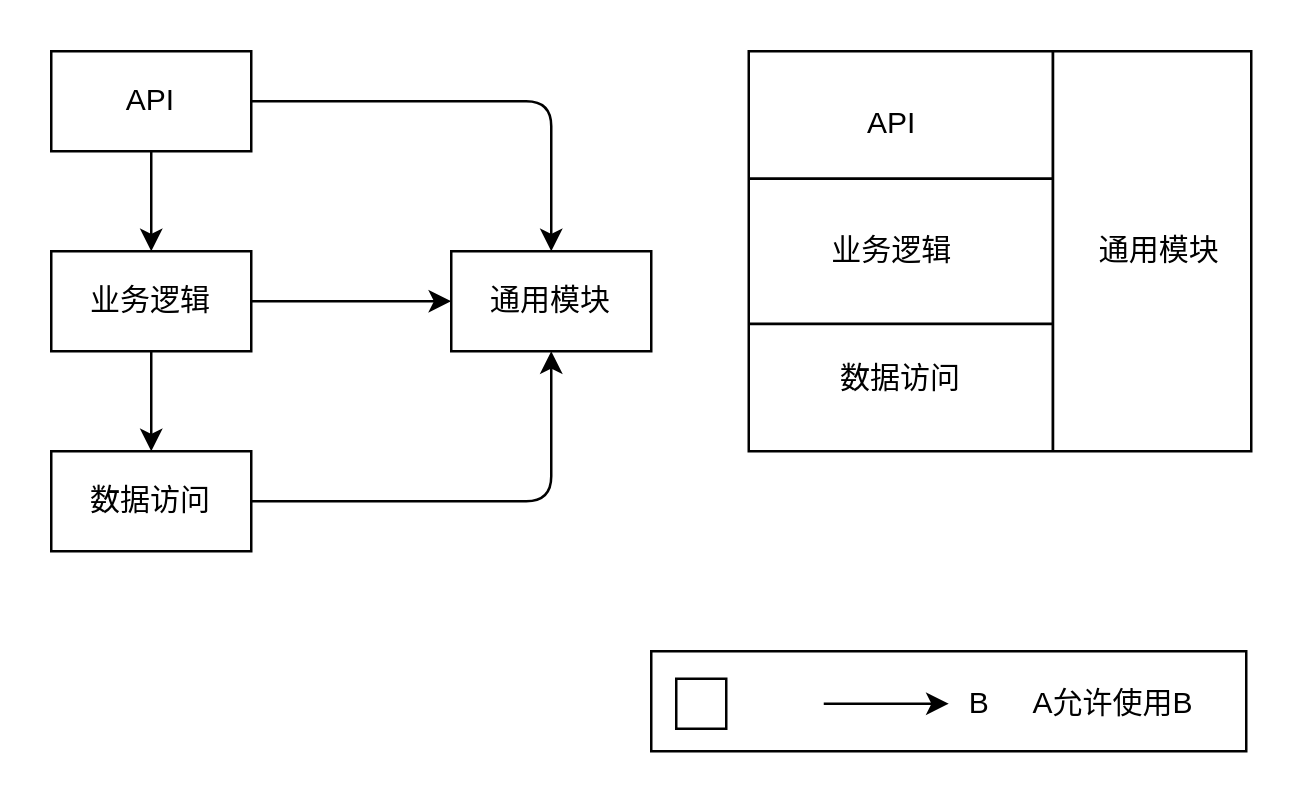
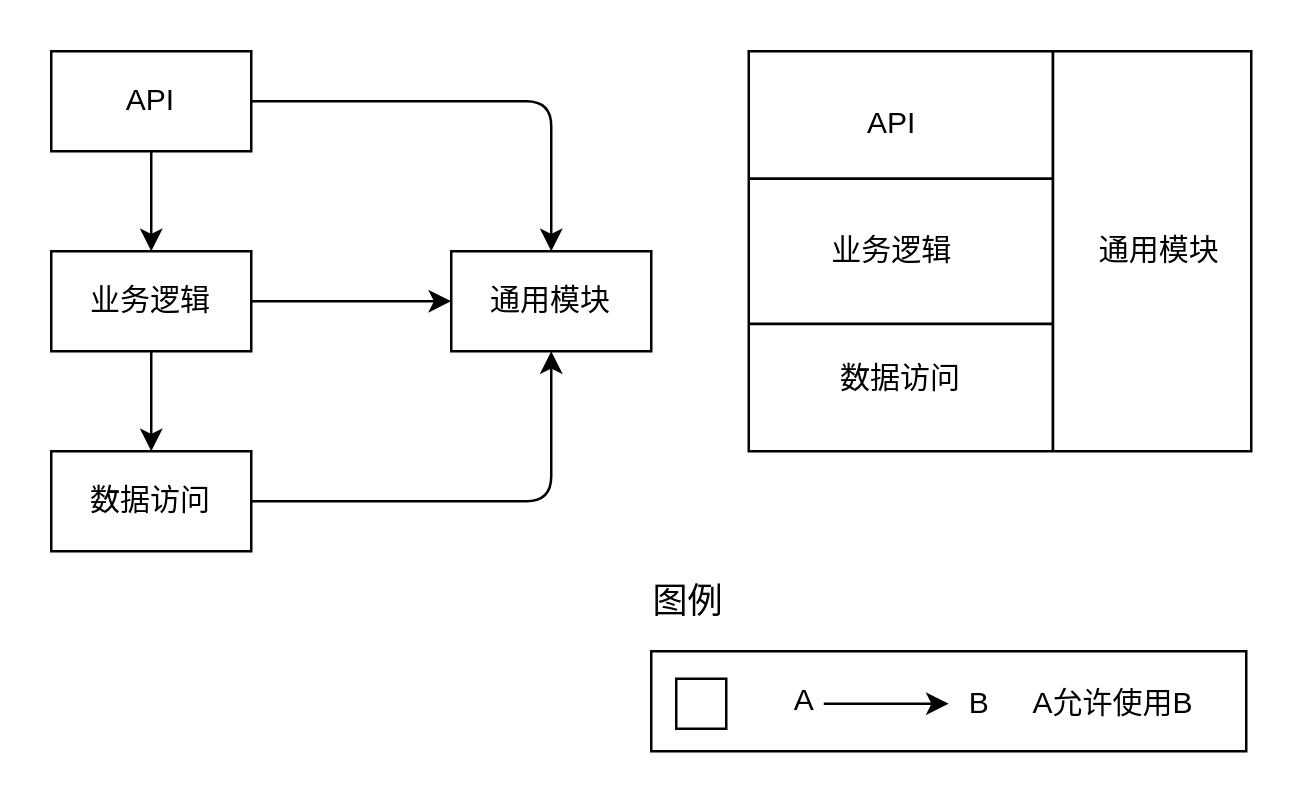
  <mxCell id="0" />
  <mxCell id="1" parent="0" />
  <mxCell id="2" value="" style="edgeStyle=orthogonalEdgeStyle;rounded=0;orthogonalLoop=1;jettySize=auto;html=1;" parent="1" source="3" target="6" edge="1"><mxGeometry relative="1" as="geometry" /></mxCell>
  <mxCell id="3" value="API" style="rounded=0;whiteSpace=wrap;html=1;" parent="1" vertex="1"><mxGeometry x="20" width="80" height="40" as="geometry" y="20" /></mxCell>
  <mxCell id="4" value="" style="edgeStyle=orthogonalEdgeStyle;rounded=0;orthogonalLoop=1;jettySize=auto;html=1;" parent="1" source="6" target="7" edge="1"><mxGeometry relative="1" as="geometry" /></mxCell>
  <mxCell id="5" value="" style="edgeStyle=orthogonalEdgeStyle;rounded=0;orthogonalLoop=1;jettySize=auto;html=1;" parent="1" source="6" target="8" edge="1"><mxGeometry relative="1" as="geometry" /></mxCell>
  <mxCell id="6" value="业务逻辑" style="rounded=0;whiteSpace=wrap;html=1;" parent="1" vertex="1"><mxGeometry x="20" y="100" width="80" height="40" as="geometry" /></mxCell>
  <mxCell id="7" value="数据访问" style="rounded=0;whiteSpace=wrap;html=1;" parent="1" vertex="1"><mxGeometry x="20" y="180" width="80" height="40" as="geometry" /></mxCell>
  <mxCell id="8" value="通用模块" style="rounded=0;whiteSpace=wrap;html=1;" parent="1" vertex="1"><mxGeometry x="180" y="100" width="80" height="40" as="geometry" /></mxCell>
  <mxCell id="9" value="" style="edgeStyle=segmentEdgeStyle;endArrow=classic;html=1;exitX=1;exitY=0.5;exitDx=0;exitDy=0;entryX=0.5;entryY=0;entryDx=0;entryDy=0;" parent="1" source="3" target="8" edge="1"><mxGeometry width="50" height="50" relative="1" as="geometry"><mxPoint x="110" y="70" as="sourcePoint" /><mxPoint x="160" as="targetPoint" y="20" /></mxGeometry></mxCell>
  <mxCell id="10" value="" style="edgeStyle=segmentEdgeStyle;endArrow=classic;html=1;exitX=1;exitY=0.5;exitDx=0;exitDy=0;entryX=0.5;entryY=1;entryDx=0;entryDy=0;" parent="1" source="7" target="8" edge="1"><mxGeometry width="50" height="50" relative="1" as="geometry"><mxPoint x="120" y="220" as="sourcePoint" /><mxPoint x="170" y="170" as="targetPoint" /></mxGeometry></mxCell>
  <mxCell id="11" value="" style="group" parent="1" vertex="1" connectable="0"><mxGeometry x="299" width="201" height="160" as="geometry" y="20" /></mxCell>
  <mxCell id="12" value="" style="rounded=0;whiteSpace=wrap;html=1;" parent="11" vertex="1"><mxGeometry width="201" height="160" as="geometry" /></mxCell>
  <mxCell id="13" value="" style="line;strokeWidth=1.1;direction=south;html=1;perimeter=backbonePerimeter;points=[];outlineConnect=0;" parent="11" vertex="1"><mxGeometry x="116.368" width="10.579" height="160" as="geometry" /></mxCell>
  <mxCell id="14" value="" style="line;strokeWidth=1.1;html=1;perimeter=backbonePerimeter;points=[];outlineConnect=0;" parent="11" vertex="1"><mxGeometry y="43.636" width="121.658" height="14.545" as="geometry" /></mxCell>
  <mxCell id="15" value="" style="line;strokeWidth=1.1;html=1;perimeter=backbonePerimeter;points=[];outlineConnect=0;" parent="11" vertex="1"><mxGeometry y="101.818" width="121.658" height="14.545" as="geometry" /></mxCell>
  <mxCell id="16" value="API" style="text;html=1;strokeColor=none;fillColor=none;align=center;verticalAlign=middle;whiteSpace=wrap;rounded=0;" parent="11" vertex="1"><mxGeometry x="31.737" y="14.545" width="50.779" height="29.091" as="geometry" /></mxCell>
  <mxCell id="17" value="业务逻辑" style="text;html=1;strokeColor=none;fillColor=none;align=center;verticalAlign=middle;whiteSpace=wrap;rounded=0;" parent="11" vertex="1"><mxGeometry x="27.505" y="65.455" width="59.242" height="29.091" as="geometry" /></mxCell>
  <mxCell id="18" value="数据访问" style="text;html=1;strokeColor=none;fillColor=none;align=center;verticalAlign=middle;whiteSpace=wrap;rounded=0;" parent="11" vertex="1"><mxGeometry x="27.505" y="116.364" width="65.589" height="29.091" as="geometry" /></mxCell>
  <mxCell id="19" value="通用模块" style="text;html=1;strokeColor=none;fillColor=none;align=center;verticalAlign=middle;whiteSpace=wrap;rounded=0;" parent="11" vertex="1"><mxGeometry x="137.526" y="65.455" width="52.895" height="29.091" as="geometry" /></mxCell>
  <mxCell id="20" value="" style="group" parent="1" vertex="1" connectable="0"><mxGeometry x="260" y="230" width="238" height="70" as="geometry" /></mxCell>
  <mxCell id="21" value="" style="rounded=0;whiteSpace=wrap;html=1;fillColor=#ffffff;" parent="20" vertex="1"><mxGeometry y="30" width="238" height="40" as="geometry" /></mxCell>
+ <mxCell id="22" value="图例" style="text;html=1;strokeColor=none;fillColor=none;align=center;verticalAlign=middle;whiteSpace=wrap;rounded=0;fontSize=14;" parent="20" vertex="1"><mxGeometry width="30" height="20" as="geometry" /></mxCell>
  <mxCell id="23" value="" style="whiteSpace=wrap;html=1;aspect=fixed;fillColor=#ffffff;" parent="20" vertex="1"><mxGeometry x="10" y="41" width="20" height="20" as="geometry" /></mxCell>
+ <mxCell id="24" value="A" style="text;html=1;strokeColor=none;fillColor=none;align=center;verticalAlign=middle;whiteSpace=wrap;rounded=0;" parent="20" vertex="1"><mxGeometry x="53" y="40" width="17" height="20" as="geometry" /></mxCell>
  <mxCell id="25" value="B" style="text;html=1;strokeColor=none;fillColor=none;align=center;verticalAlign=middle;whiteSpace=wrap;rounded=0;" parent="20" vertex="1"><mxGeometry x="123" y="41" width="17" height="20" as="geometry" /></mxCell>
  <mxCell id="26" value="" style="endArrow=classic;html=1;exitX=1;exitY=0.5;exitDx=0;exitDy=0;" parent="20" edge="1"><mxGeometry width="50" height="50" relative="1" as="geometry"><mxPoint x="69" y="51" as="sourcePoint" /><mxPoint x="119" y="51" as="targetPoint" /></mxGeometry></mxCell>
  <mxCell id="27" value="A允许使用B" style="text;html=1;strokeColor=none;fillColor=none;align=center;verticalAlign=middle;whiteSpace=wrap;rounded=0;" parent="20" vertex="1"><mxGeometry x="145" y="41" width="80" height="20" as="geometry" /></mxCell>
